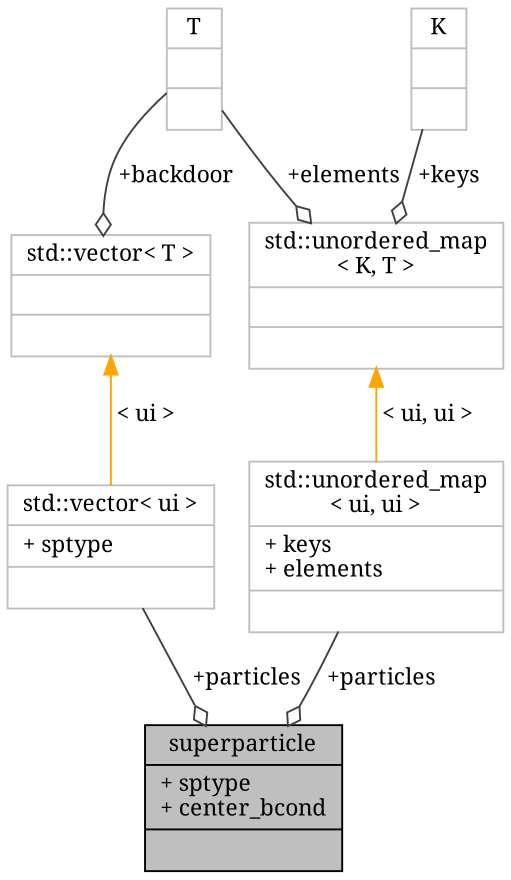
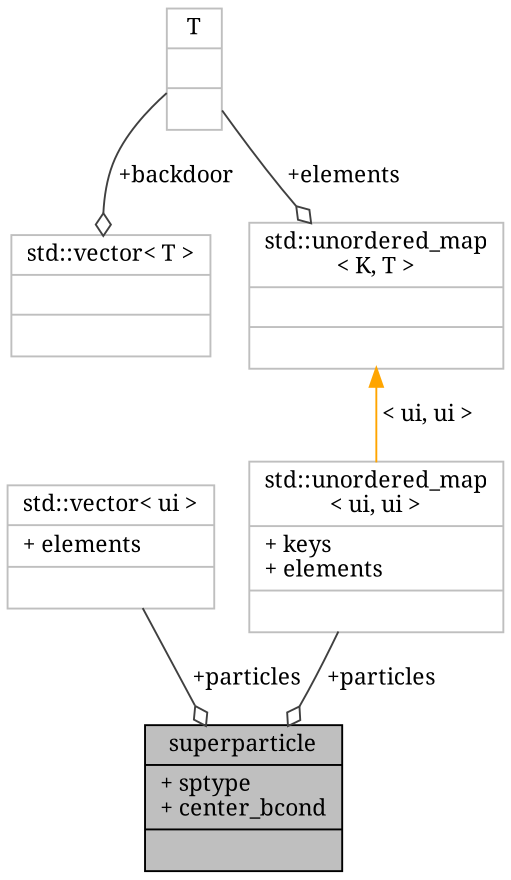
  digraph {
    fontname="Noto Serif"
    node [color=grey75 fontname="Noto Serif" fontsize=12 shape=record]
    edge [arrowhead=odiamond color=grey25 fontname="Noto Serif" fontsize=12 labelfontname=Helvetica labelfontsize=12 style=solid]
    n1 [color=black fillcolor=grey75 fontcolor=black height=0.2 label="{superparticle\n|+ sptype\l+ center_bcond\l|}" style=filled width=0.4]
-   n2 [height=0.2 label="{std::vector\< ui \>\n|+ sptype\l|}" width=0.4]
+   n2 [height=0.2 label="{std::vector\< ui \>\n|+ elements\l|}" width=0.4]
    n3 [height=0.2 label="{std::vector\< T \>\n||}" width=0.4]
    n4 [height=0.2 label="{T\n||}" width=0.4]
    n5 [height=0.2 label="{std::unordered_map\l\< K, T \>\n||}" width=0.4]
    n6 [height=0.2 label="{std::unordered_map\l\< ui, ui \>\n|+ keys\l+ elements\l|}" width=0.4]
-   n7 [height=0.2 label="{K\n||}" width=0.4]
    n2 -> n1 [label=" +particles"]
-   n3 -> n2 [color=orange dir=back label=" \< ui \>" arrowhead=""]
    n4 -> n3 [label=" +backdoor"]
    n4 -> n5 [label=" +elements"]
    n5 -> n6 [color=orange dir=back label=" \< ui, ui \>" arrowhead=""]
    n6 -> n1 [label=" +particles"]
-   n7 -> n5 [label=" +keys"]
  }
